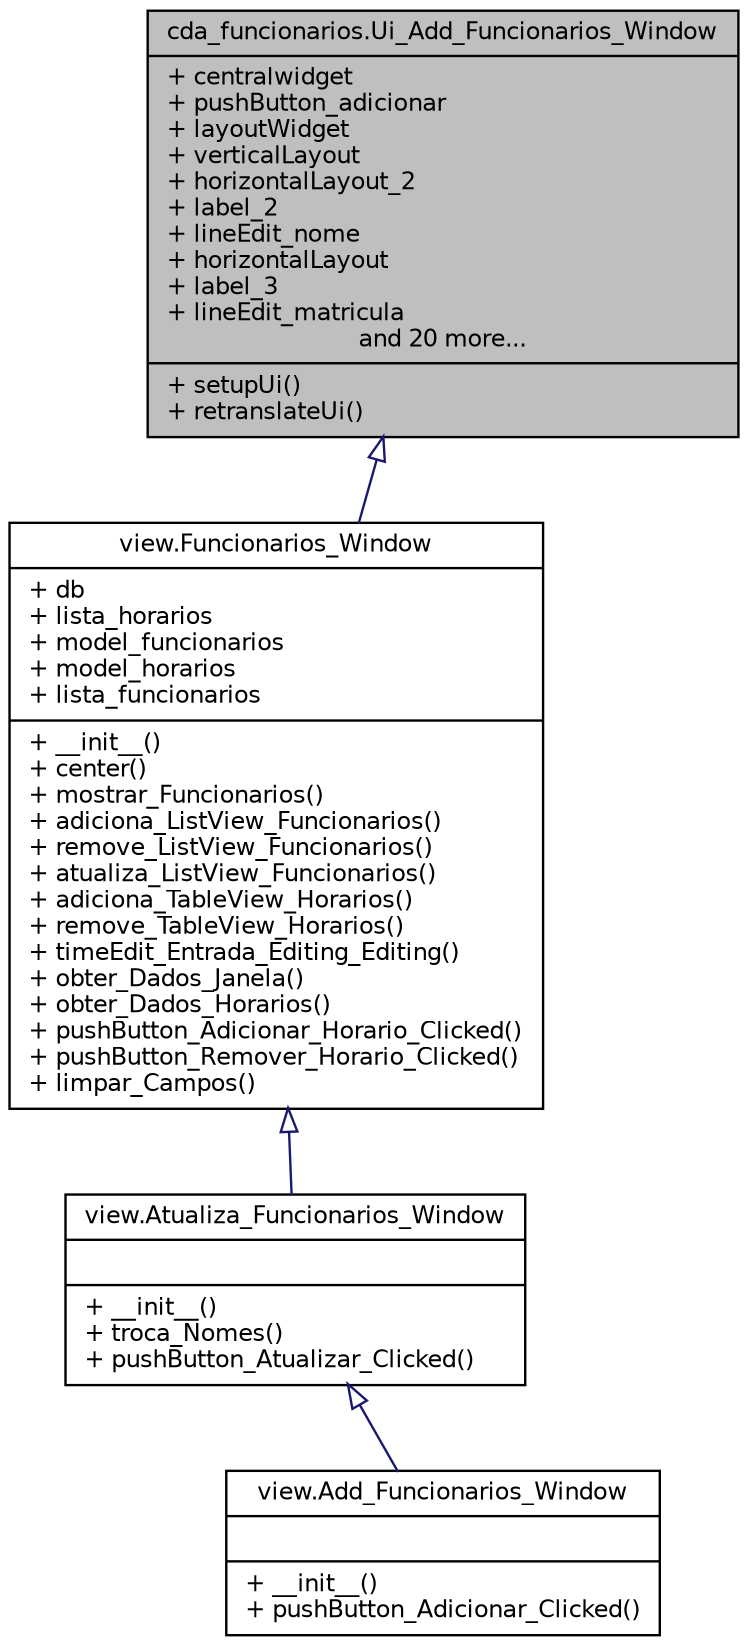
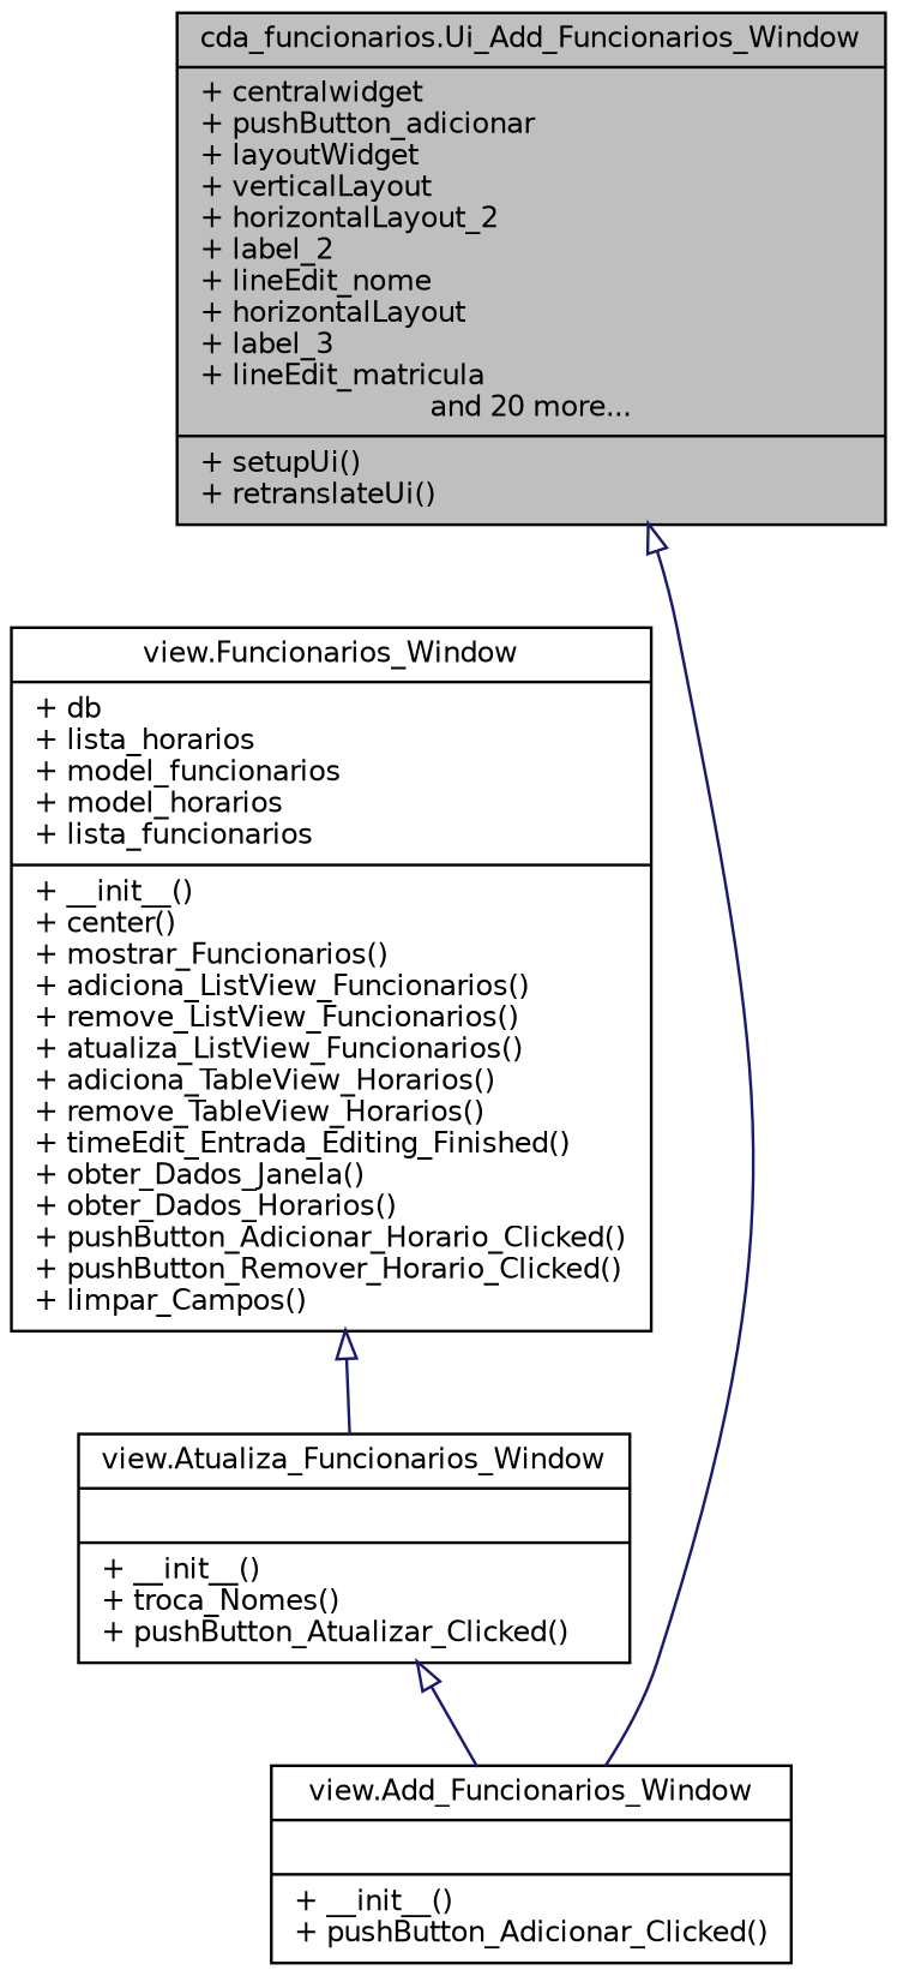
  digraph {
    node [color=black fontname=Helvetica fontsize=10 shape=record]
    edge [arrowtail=onormal color=midnightblue dir=back fontname=Helvetica fontsize=10 labelfontname=Helvetica labelfontsize=10 style=solid]
    n1 [fillcolor=grey75 fontcolor=black height=0.2 label="{cda_funcionarios.Ui_Add_Funcionarios_Window\n|+ centralwidget\l+ pushButton_adicionar\l+ layoutWidget\l+ verticalLayout\l+ horizontalLayout_2\l+ label_2\l+ lineEdit_nome\l+ horizontalLayout\l+ label_3\l+ lineEdit_matricula\land 20 more...|+ setupUi()\l+ retranslateUi()\l}" style=filled width=0.4]
-   n2 [height=0.2 label="{view.Funcionarios_Window\n|+ db\l+ lista_horarios\l+ model_funcionarios\l+ model_horarios\l+ lista_funcionarios\l|+ __init__()\l+ center()\l+ mostrar_Funcionarios()\l+ adiciona_ListView_Funcionarios()\l+ remove_ListView_Funcionarios()\l+ atualiza_ListView_Funcionarios()\l+ adiciona_TableView_Horarios()\l+ remove_TableView_Horarios()\l+ timeEdit_Entrada_Editing_Editing()\l+ obter_Dados_Janela()\l+ obter_Dados_Horarios()\l+ pushButton_Adicionar_Horario_Clicked()\l+ pushButton_Remover_Horario_Clicked()\l+ limpar_Campos()\l}" width=0.4]
+   n2 [height=0.2 label="{view.Funcionarios_Window\n|+ db\l+ lista_horarios\l+ model_funcionarios\l+ model_horarios\l+ lista_funcionarios\l|+ __init__()\l+ center()\l+ mostrar_Funcionarios()\l+ adiciona_ListView_Funcionarios()\l+ remove_ListView_Funcionarios()\l+ atualiza_ListView_Funcionarios()\l+ adiciona_TableView_Horarios()\l+ remove_TableView_Horarios()\l+ timeEdit_Entrada_Editing_Finished()\l+ obter_Dados_Janela()\l+ obter_Dados_Horarios()\l+ pushButton_Adicionar_Horario_Clicked()\l+ pushButton_Remover_Horario_Clicked()\l+ limpar_Campos()\l}" width=0.4]
    n3 [height=0.2 label="{view.Atualiza_Funcionarios_Window\n||+ __init__()\l+ troca_Nomes()\l+ pushButton_Atualizar_Clicked()\l}" width=0.4]
    n4 [height=0.2 label="{view.Add_Funcionarios_Window\n||+ __init__()\l+ pushButton_Adicionar_Clicked()\l}" width=0.4]
-   n1 -> n2
+   n1 -> n4
    n2 -> n3
    n3 -> n4
  }
